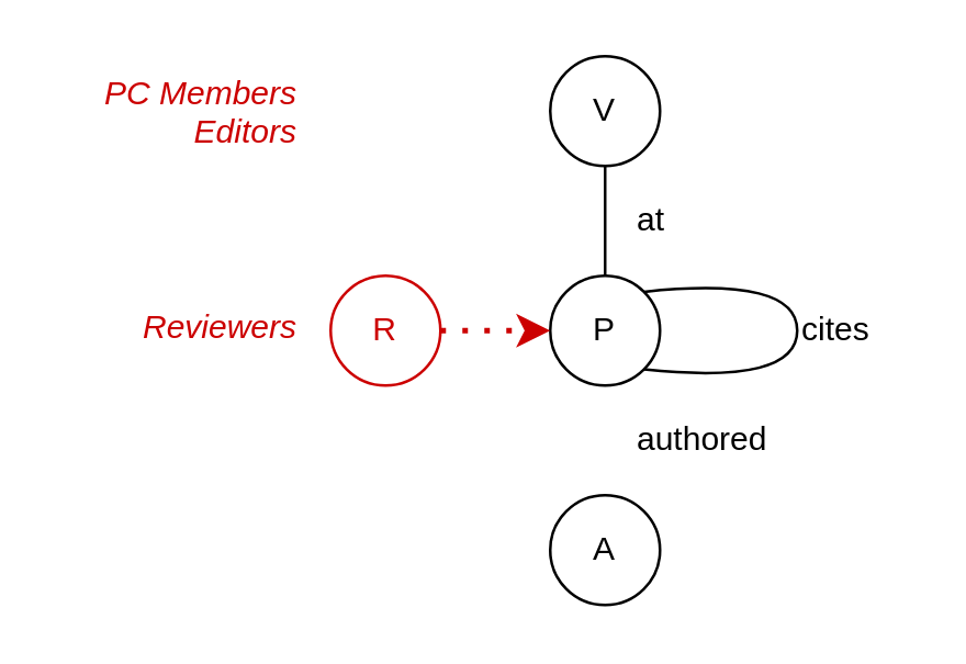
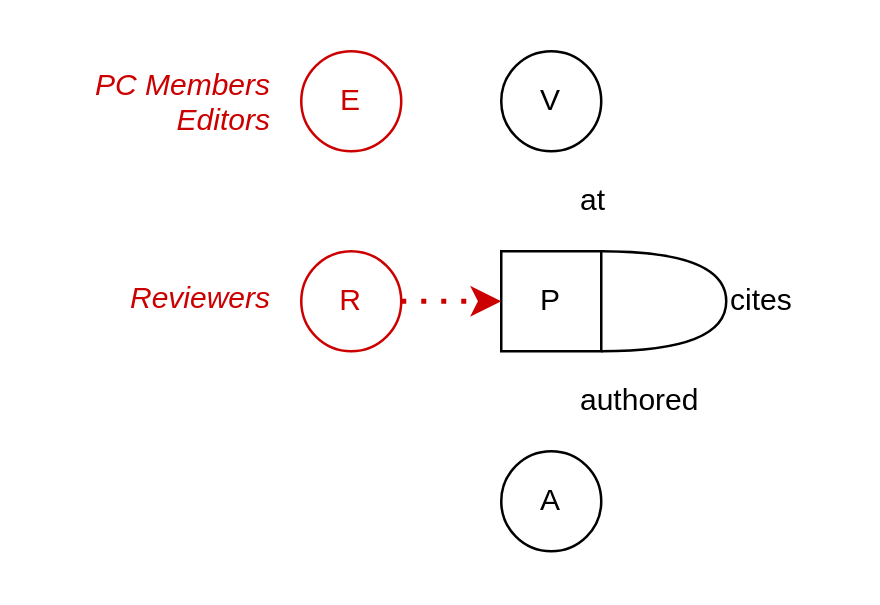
  <mxCell id="0" />
  <mxCell id="1" parent="0" />
  <mxCell id="2" value="V" style="ellipse;whiteSpace=wrap;html=1;aspect=fixed;" parent="1" vertex="1"><mxGeometry x="200" y="20" width="40" height="40" as="geometry" /></mxCell>
- <mxCell id="3" value="P" style="ellipse;whiteSpace=wrap;html=1;aspect=fixed;" parent="1" vertex="1"><mxGeometry x="200" y="100" width="40" height="40" as="geometry" /></mxCell>
+ <mxCell id="3" value="P" style="whiteSpace=wrap;html=1;aspect=fixed;rounded=0;" parent="1" vertex="1"><mxGeometry x="200" y="100" width="40" height="40" as="geometry" /></mxCell>
  <mxCell id="4" value="A" style="ellipse;whiteSpace=wrap;html=1;aspect=fixed;" parent="1" vertex="1"><mxGeometry x="200" y="180" width="40" height="40" as="geometry" /></mxCell>
  <mxCell id="5" value="authored" style="text;html=1;strokeColor=none;fillColor=none;align=left;verticalAlign=middle;whiteSpace=wrap;rounded=0;" parent="1" vertex="1"><mxGeometry x="230" y="150" width="40" height="20" as="geometry" /></mxCell>
  <mxCell id="6" value="" style="curved=1;endArrow=none;html=1;exitX=1;exitY=1;exitDx=0;exitDy=0;entryX=1;entryY=0;entryDx=0;entryDy=0;endFill=0;" parent="1" source="3" target="3" edge="1"><mxGeometry width="50" height="50" relative="1" as="geometry"><mxPoint x="540" y="220" as="sourcePoint" /><mxPoint x="590" y="170" as="targetPoint" /><Array as="points"><mxPoint x="290" y="140" /><mxPoint x="290" y="100" /></Array></mxGeometry></mxCell>
  <mxCell id="7" value="cites" style="text;html=1;strokeColor=none;fillColor=none;align=left;verticalAlign=middle;whiteSpace=wrap;rounded=0;" parent="1" vertex="1"><mxGeometry x="290" y="110" width="40" height="20" as="geometry" /></mxCell>
- <mxCell id="8" value="" style="endArrow=none;html=1;exitX=0.5;exitY=0;exitDx=0;exitDy=0;entryX=0.5;entryY=1;entryDx=0;entryDy=0;endFill=0;" parent="1" source="3" target="2" edge="1"><mxGeometry width="50" height="50" relative="1" as="geometry"><mxPoint x="540" y="220" as="sourcePoint" /><mxPoint x="590" y="170" as="targetPoint" /></mxGeometry></mxCell>
  <mxCell id="9" value="at" style="text;html=1;strokeColor=none;fillColor=none;align=left;verticalAlign=middle;whiteSpace=wrap;rounded=0;" parent="1" vertex="1"><mxGeometry x="230" y="70" width="40" height="20" as="geometry" /></mxCell>
  <mxCell id="10" value="PC Members&lt;br&gt;Editors" style="rounded=0;whiteSpace=wrap;html=1;align=right;verticalAlign=top;fontStyle=2;strokeColor=none;fontColor=#CC0000;" vertex="1" parent="1"><mxGeometry x="20" y="20" width="90" height="40" as="geometry" /></mxCell>
  <mxCell id="11" value="Reviewers" style="rounded=0;whiteSpace=wrap;html=1;align=right;verticalAlign=top;strokeColor=none;fontStyle=2;fontColor=#CC0000;" vertex="1" parent="1"><mxGeometry x="20" y="105" width="90" height="30" as="geometry" /></mxCell>
+ <mxCell id="12" value="E" style="ellipse;whiteSpace=wrap;html=1;aspect=fixed;align=center;verticalAlign=middle;fillColor=none;strokeColor=#CC0000;fontColor=#CC0000;" vertex="1" parent="1"><mxGeometry x="120" y="20" width="40" height="40" as="geometry" /></mxCell>
  <mxCell id="13" value="R" style="ellipse;whiteSpace=wrap;html=1;aspect=fixed;align=center;verticalAlign=middle;fontColor=#CC0000;fillColor=none;strokeColor=#CC0000;" vertex="1" parent="1"><mxGeometry x="120" y="100" width="40" height="40" as="geometry" /></mxCell>
  <mxCell id="14" value="" style="endArrow=classic;dashed=1;html=1;dashPattern=1 3;strokeWidth=2;fontColor=#CC0000;exitX=1;exitY=0.5;exitDx=0;exitDy=0;entryX=0;entryY=0.5;entryDx=0;entryDy=0;strokeColor=#CC0000;" edge="1" parent="1" source="13" target="3"><mxGeometry width="50" height="50" relative="1" as="geometry"><mxPoint x="170" y="50" as="sourcePoint" /><mxPoint x="210" y="50" as="targetPoint" /></mxGeometry></mxCell>
